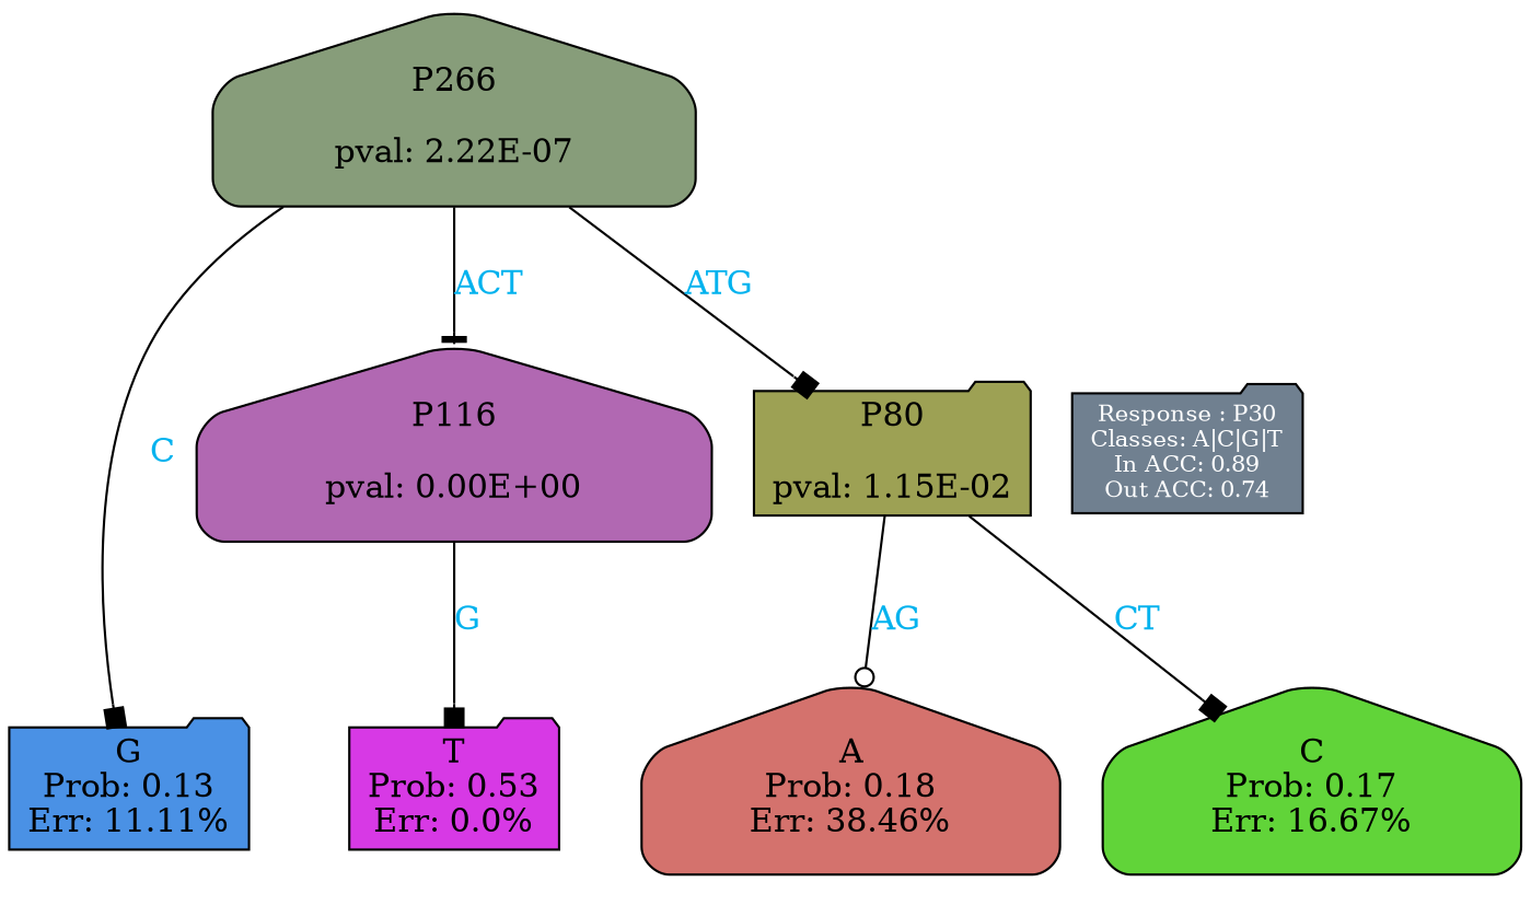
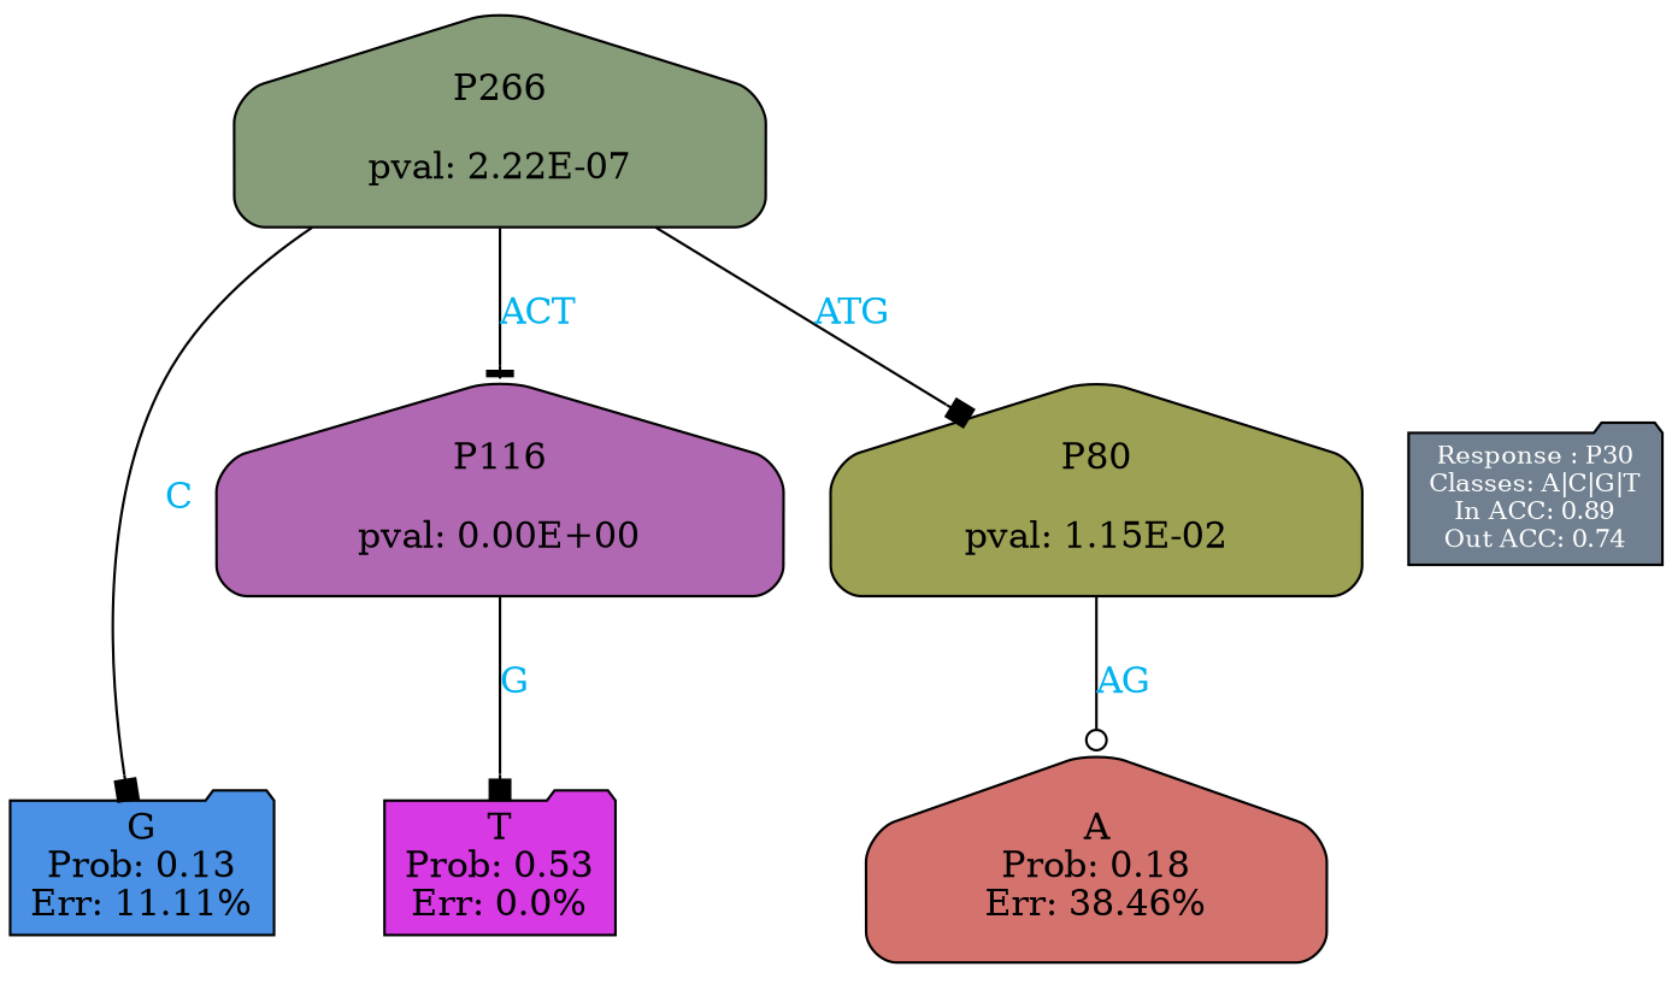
  digraph {
    fontname="DejaVu Serif"
    ranksep=equally
    splines=polylines
    node [color=black fontname="DejaVu Serif" shape=house style="filled, rounded"]
    edge [arrowhead=box fontcolor=deepskyblue2 fontname="DejaVu Serif"]
    n1 [fillcolor="#d4726d" label="A\nProb: 0.18\nErr: 38.46%"]
-   n2 [fillcolor="#61d439" label="C\nProb: 0.17\nErr: 16.67%"]
    n3 [fillcolor="#4a91e5" label="G\nProb: 0.13\nErr: 11.11%" shape=folder]
    n4 [fillcolor="#d739e5" label="T\nProb: 0.53\nErr: 0.0%" shape=folder]
    n5 [align=left fillcolor=slategray fontcolor=white fontsize=10 label="Response : P30\nClasses: A|C|G|T\nIn ACC: 0.89\nOut ACC: 0.74\n" shape=folder style=filled]
    n6 [fillcolor="#b168b2" label="P116\n\npval: 0.00E+00"]
    n7 [fillcolor="#879d7a" label="P266\n\npval: 2.22E-07"]
-   n8 [fillcolor="#9da154" label="P80\n\npval: 1.15E-02" shape=folder]
+   n8 [fillcolor="#9da154" label="P80\n\npval: 1.15E-02"]
    subgraph sub_1 {
      rank=same
      n1
-     n2
      n3
      n4
    }
    subgraph sub_2 {
      rank=same
      n5
      n6
    }
    n6 -> n4 [label=G]
    n7 -> n3 [label=C]
    n7 -> n6 [arrowhead=tee label=ACT]
    n7 -> n8 [label=ATG]
    n8 -> n1 [arrowhead=odot label=AG]
-   n8 -> n2 [label=CT]
  }
